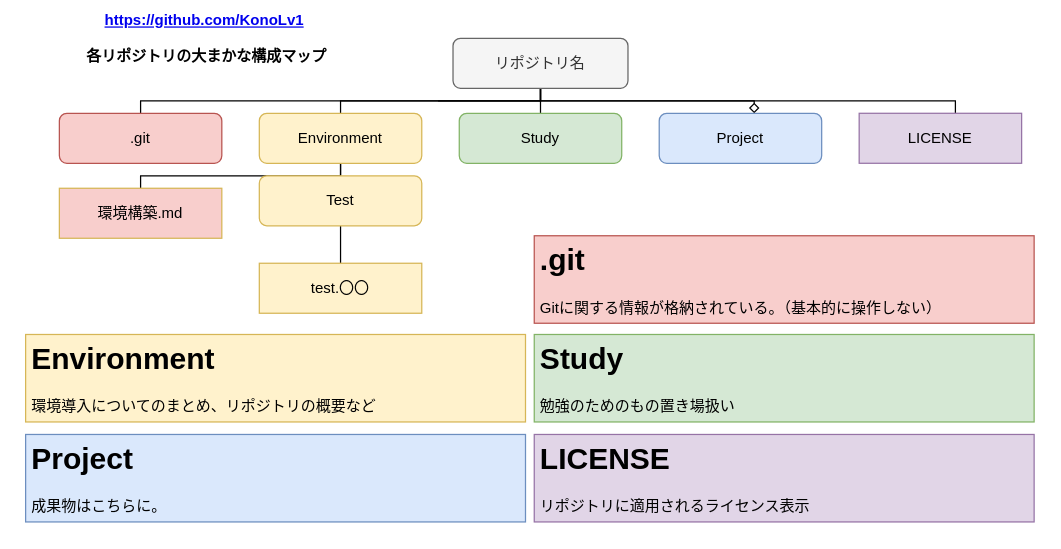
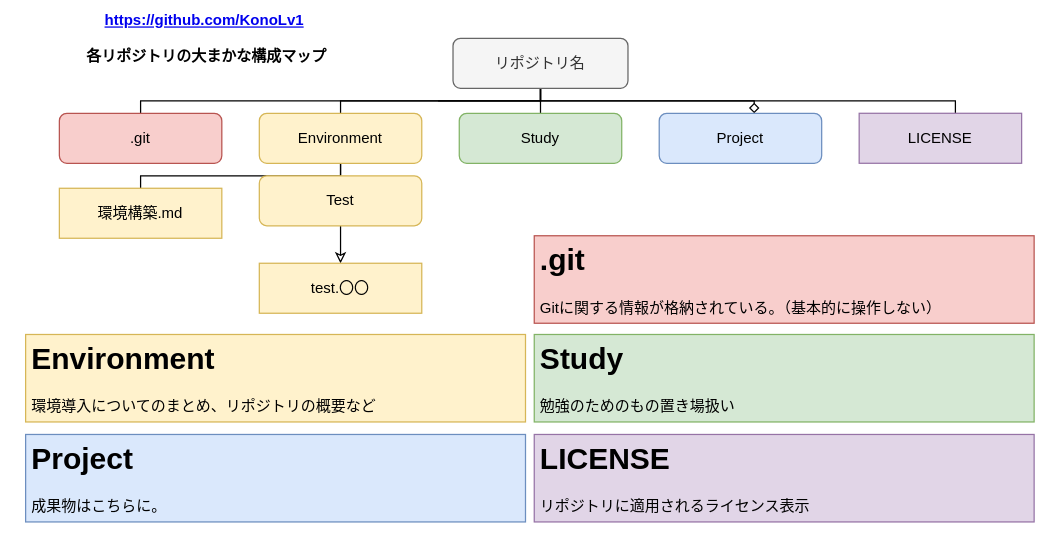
  <mxCell id="0" />
  <mxCell id="1" parent="0" />
  <mxCell id="2" style="edgeStyle=orthogonalEdgeStyle;rounded=0;orthogonalLoop=1;jettySize=auto;html=1;exitX=0.5;exitY=1;exitDx=0;exitDy=0;entryX=0.5;entryY=0;entryDx=0;entryDy=0;endArrow=none;endFill=0;" parent="1" source="7" target="8" edge="1"><mxGeometry relative="1" as="geometry"><Array as="points"><mxPoint x="350" y="80" /><mxPoint x="117" y="80" /></Array></mxGeometry></mxCell>
  <mxCell id="3" style="edgeStyle=orthogonalEdgeStyle;rounded=0;orthogonalLoop=1;jettySize=auto;html=1;exitX=0.5;exitY=1;exitDx=0;exitDy=0;entryX=0.5;entryY=0;entryDx=0;entryDy=0;endArrow=none;endFill=0;" parent="1" source="7" target="11" edge="1"><mxGeometry relative="1" as="geometry"><Array as="points"><mxPoint x="432" y="80" /><mxPoint x="272" y="80" /></Array></mxGeometry></mxCell>
  <mxCell id="4" style="edgeStyle=orthogonalEdgeStyle;rounded=0;orthogonalLoop=1;jettySize=auto;html=1;exitX=0.5;exitY=1;exitDx=0;exitDy=0;entryX=0.5;entryY=0;entryDx=0;entryDy=0;endArrow=none;endFill=0;" parent="1" source="7" target="13" edge="1"><mxGeometry relative="1" as="geometry"><Array as="points"><mxPoint x="350" y="80" /><mxPoint x="437" y="80" /></Array></mxGeometry></mxCell>
  <mxCell id="5" style="edgeStyle=orthogonalEdgeStyle;rounded=0;orthogonalLoop=1;jettySize=auto;html=1;exitX=0.5;exitY=1;exitDx=0;exitDy=0;endArrow=diamond;endFill=0;" parent="1" source="7" target="14" edge="1"><mxGeometry relative="1" as="geometry"><Array as="points"><mxPoint x="432" y="80" /><mxPoint x="603" y="80" /></Array></mxGeometry></mxCell>
  <mxCell id="6" style="edgeStyle=orthogonalEdgeStyle;rounded=0;orthogonalLoop=1;jettySize=auto;html=1;exitX=0.5;exitY=1;exitDx=0;exitDy=0;endArrow=none;endFill=0;" edge="1" parent="1" source="7" target="18"><mxGeometry relative="1" as="geometry"><Array as="points"><mxPoint x="432" y="80" /><mxPoint x="764" y="80" /></Array></mxGeometry></mxCell>
  <mxCell id="7" value="リポジトリ名" style="rounded=1;whiteSpace=wrap;html=1;fillColor=#f5f5f5;strokeColor=#666666;fontColor=#333333;" parent="1" vertex="1"><mxGeometry x="362" y="30" width="140" height="40" as="geometry" /></mxCell>
  <mxCell id="8" value=".git" style="rounded=1;whiteSpace=wrap;html=1;fillColor=#f8cecc;strokeColor=#b85450;" parent="1" vertex="1"><mxGeometry x="47" y="90" width="130" height="40" as="geometry" /></mxCell>
  <mxCell id="9" style="edgeStyle=orthogonalEdgeStyle;rounded=0;orthogonalLoop=1;jettySize=auto;html=1;exitX=0.5;exitY=1;exitDx=0;exitDy=0;entryX=0.5;entryY=0;entryDx=0;entryDy=0;endArrow=none;endFill=0;" parent="1" source="11" target="12" edge="1"><mxGeometry relative="1" as="geometry"><Array as="points"><mxPoint x="272" y="140" /><mxPoint x="112" y="140" /></Array></mxGeometry></mxCell>
  <mxCell id="10" style="edgeStyle=orthogonalEdgeStyle;rounded=0;orthogonalLoop=1;jettySize=auto;html=1;exitX=0.5;exitY=1;exitDx=0;exitDy=0;entryX=0.5;entryY=0;entryDx=0;entryDy=0;endArrow=none;endFill=0;" edge="1" parent="1" source="11" target="16"><mxGeometry relative="1" as="geometry" /></mxCell>
  <mxCell id="11" value="Environment" style="rounded=1;whiteSpace=wrap;html=1;fillColor=#fff2cc;strokeColor=#d6b656;" parent="1" vertex="1"><mxGeometry x="207" y="90" width="130" height="40" as="geometry" /></mxCell>
- <mxCell id="12" value="環境構築.md" style="rounded=0;whiteSpace=wrap;html=1;fillColor=#f8cecc;strokeColor=#d6b656;" parent="1" vertex="1"><mxGeometry x="47" y="150" width="130" height="40" as="geometry" /></mxCell>
+ <mxCell id="12" value="環境構築.md" style="rounded=0;whiteSpace=wrap;html=1;fillColor=#fff2cc;strokeColor=#d6b656;" parent="1" vertex="1"><mxGeometry x="47" y="150" width="130" height="40" as="geometry" /></mxCell>
  <mxCell id="13" value="Study" style="rounded=1;whiteSpace=wrap;html=1;fillColor=#d5e8d4;strokeColor=#82b366;" parent="1" vertex="1"><mxGeometry x="367" y="90" width="130" height="40" as="geometry" /></mxCell>
  <mxCell id="14" value="Project" style="rounded=1;whiteSpace=wrap;html=1;fillColor=#dae8fc;strokeColor=#6c8ebf;" parent="1" vertex="1"><mxGeometry x="527" y="90" width="130" height="40" as="geometry" /></mxCell>
- <mxCell id="15" style="edgeStyle=orthogonalEdgeStyle;rounded=0;orthogonalLoop=1;jettySize=auto;html=1;exitX=0.5;exitY=1;exitDx=0;exitDy=0;entryX=0.5;entryY=0;entryDx=0;entryDy=0;endArrow=none;endFill=0;" edge="1" parent="1" source="16" target="17"><mxGeometry relative="1" as="geometry" /></mxCell>
+ <mxCell id="15" style="edgeStyle=orthogonalEdgeStyle;rounded=0;orthogonalLoop=1;jettySize=auto;html=1;exitX=0.5;exitY=1;exitDx=0;exitDy=0;entryX=0.5;entryY=0;entryDx=0;entryDy=0;endArrow=classic;endFill=0;" edge="1" parent="1" source="16" target="17"><mxGeometry relative="1" as="geometry" /></mxCell>
  <mxCell id="16" value="Test" style="rounded=1;whiteSpace=wrap;html=1;fillColor=#fff2cc;strokeColor=#d6b656;" vertex="1" parent="1"><mxGeometry x="207" y="140" width="130" height="40" as="geometry" /></mxCell>
  <mxCell id="17" value="test.〇〇" style="rounded=0;whiteSpace=wrap;html=1;fillColor=#fff2cc;strokeColor=#d6b656;" vertex="1" parent="1"><mxGeometry x="207" y="210" width="130" height="40" as="geometry" /></mxCell>
  <mxCell id="18" value="LICENSE" style="rounded=0;whiteSpace=wrap;html=1;fillColor=#e1d5e7;strokeColor=#9673a6;" vertex="1" parent="1"><mxGeometry x="687" y="90" width="130" height="40" as="geometry" /></mxCell>
  <mxCell id="19" value="&lt;h1&gt;Study&lt;/h1&gt;&lt;p&gt;勉強のためのもの置き場扱い&lt;/p&gt;" style="text;html=1;strokeColor=#82b366;fillColor=#d5e8d4;spacing=5;spacingTop=-20;whiteSpace=wrap;overflow=hidden;rounded=0;" vertex="1" parent="1"><mxGeometry x="427" y="267" width="400" height="70" as="geometry" /></mxCell>
  <mxCell id="20" value="&lt;h1&gt;Environment&lt;/h1&gt;&lt;p&gt;環境導入についてのまとめ、リポジトリの概要など&lt;/p&gt;" style="text;html=1;strokeColor=#d6b656;fillColor=#fff2cc;spacing=5;spacingTop=-20;whiteSpace=wrap;overflow=hidden;rounded=0;" vertex="1" parent="1"><mxGeometry x="20" y="267" width="400" height="70" as="geometry" /></mxCell>
  <mxCell id="21" value="&lt;h1&gt;Project&lt;/h1&gt;&lt;p&gt;成果物はこちらに。&lt;/p&gt;" style="text;html=1;strokeColor=#6c8ebf;fillColor=#dae8fc;spacing=5;spacingTop=-20;whiteSpace=wrap;overflow=hidden;rounded=0;" vertex="1" parent="1"><mxGeometry x="20" y="347" width="400" height="70" as="geometry" /></mxCell>
  <mxCell id="22" value="&lt;h1&gt;LICENSE&lt;/h1&gt;&lt;p&gt;リポジトリに適用されるライセンス表示&lt;/p&gt;" style="text;html=1;strokeColor=#9673a6;fillColor=#e1d5e7;spacing=5;spacingTop=-20;whiteSpace=wrap;overflow=hidden;rounded=0;" vertex="1" parent="1"><mxGeometry x="427" y="347" width="400" height="70" as="geometry" /></mxCell>
  <mxCell id="23" value="&lt;h1&gt;.git&lt;/h1&gt;&lt;p&gt;Gitに関する情報が格納されている。（基本的に操作しない）&lt;/p&gt;" style="text;html=1;strokeColor=#b85450;fillColor=#f8cecc;spacing=5;spacingTop=-20;whiteSpace=wrap;overflow=hidden;rounded=0;" vertex="1" parent="1"><mxGeometry x="427" y="188" width="400" height="70" as="geometry" /></mxCell>
  <mxCell id="24" value="&lt;a href=&quot;https://github.com/KonoLv1&quot;&gt;https://github.com/KonoLv1&lt;/a&gt;&amp;nbsp;&lt;br&gt;&lt;br&gt;各リポジトリの大まかな構成マップ" style="text;html=1;strokeColor=none;fillColor=none;align=center;verticalAlign=middle;whiteSpace=wrap;rounded=0;fontStyle=1" vertex="1" parent="1"><mxGeometry x="20" y="20" width="290" height="20" as="geometry" /></mxCell>
